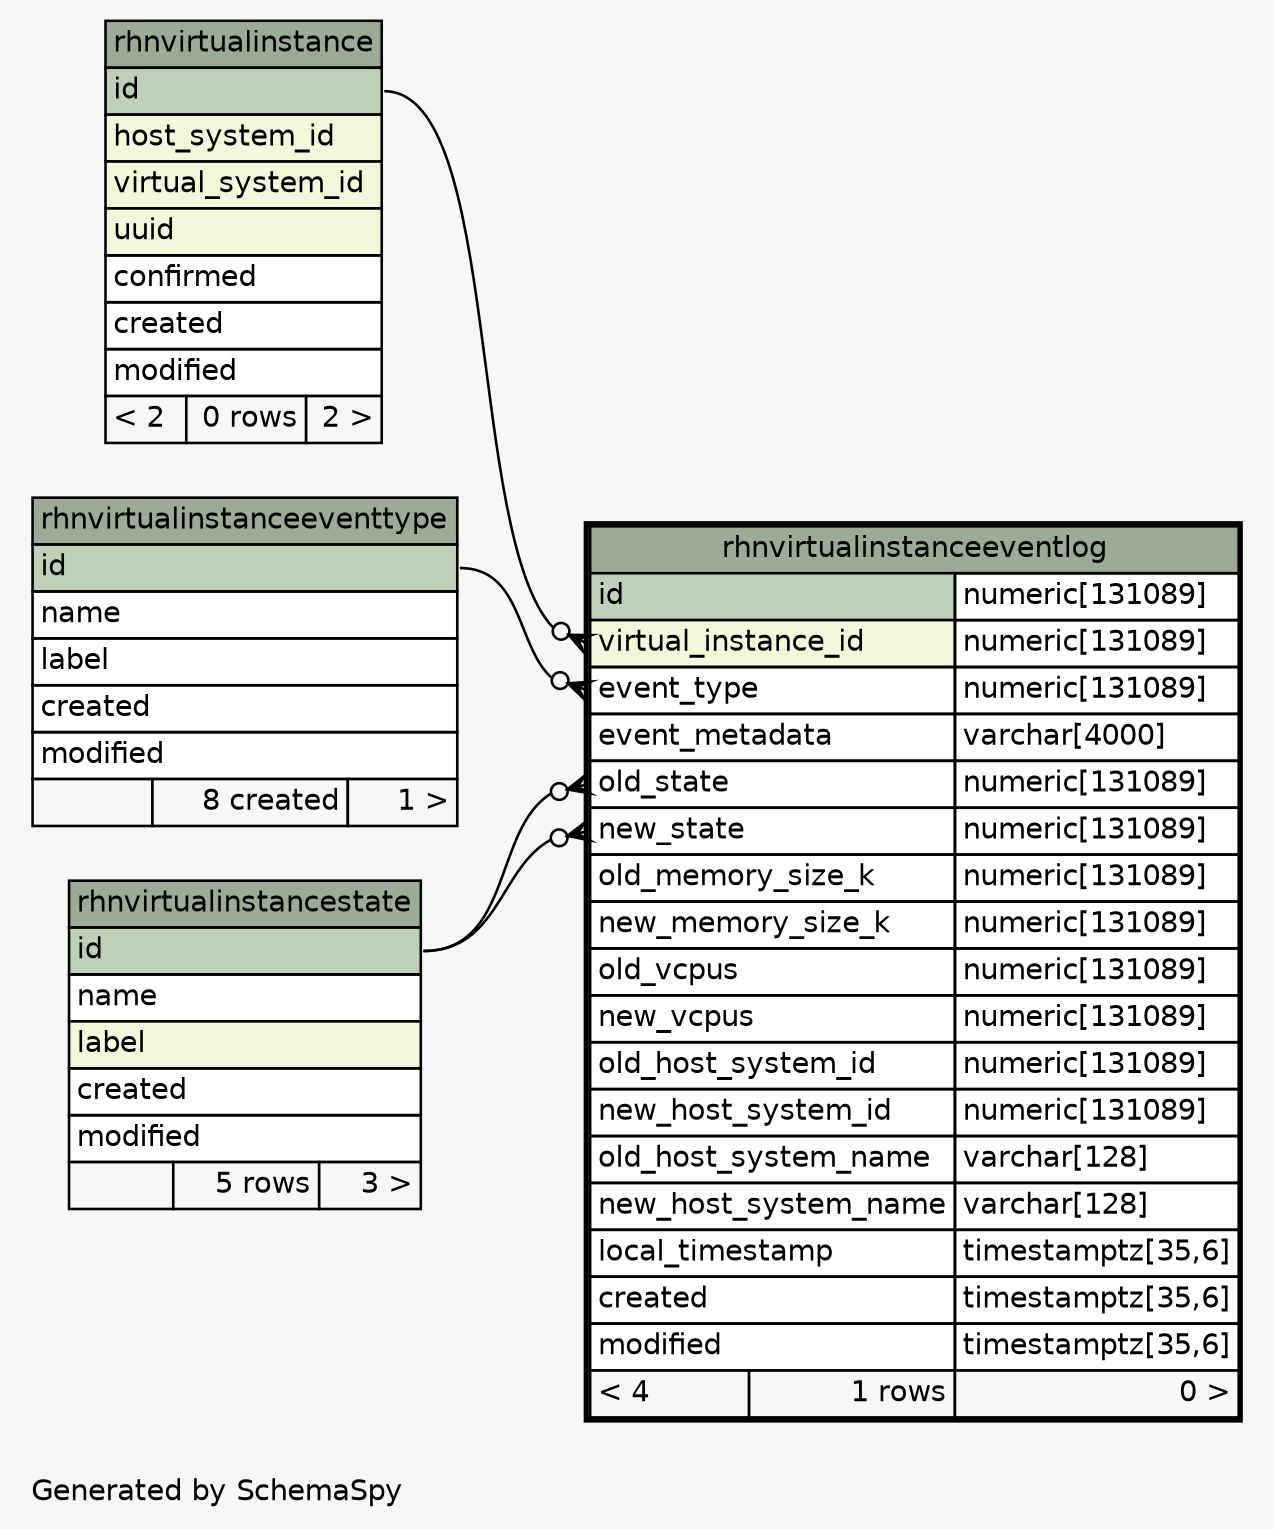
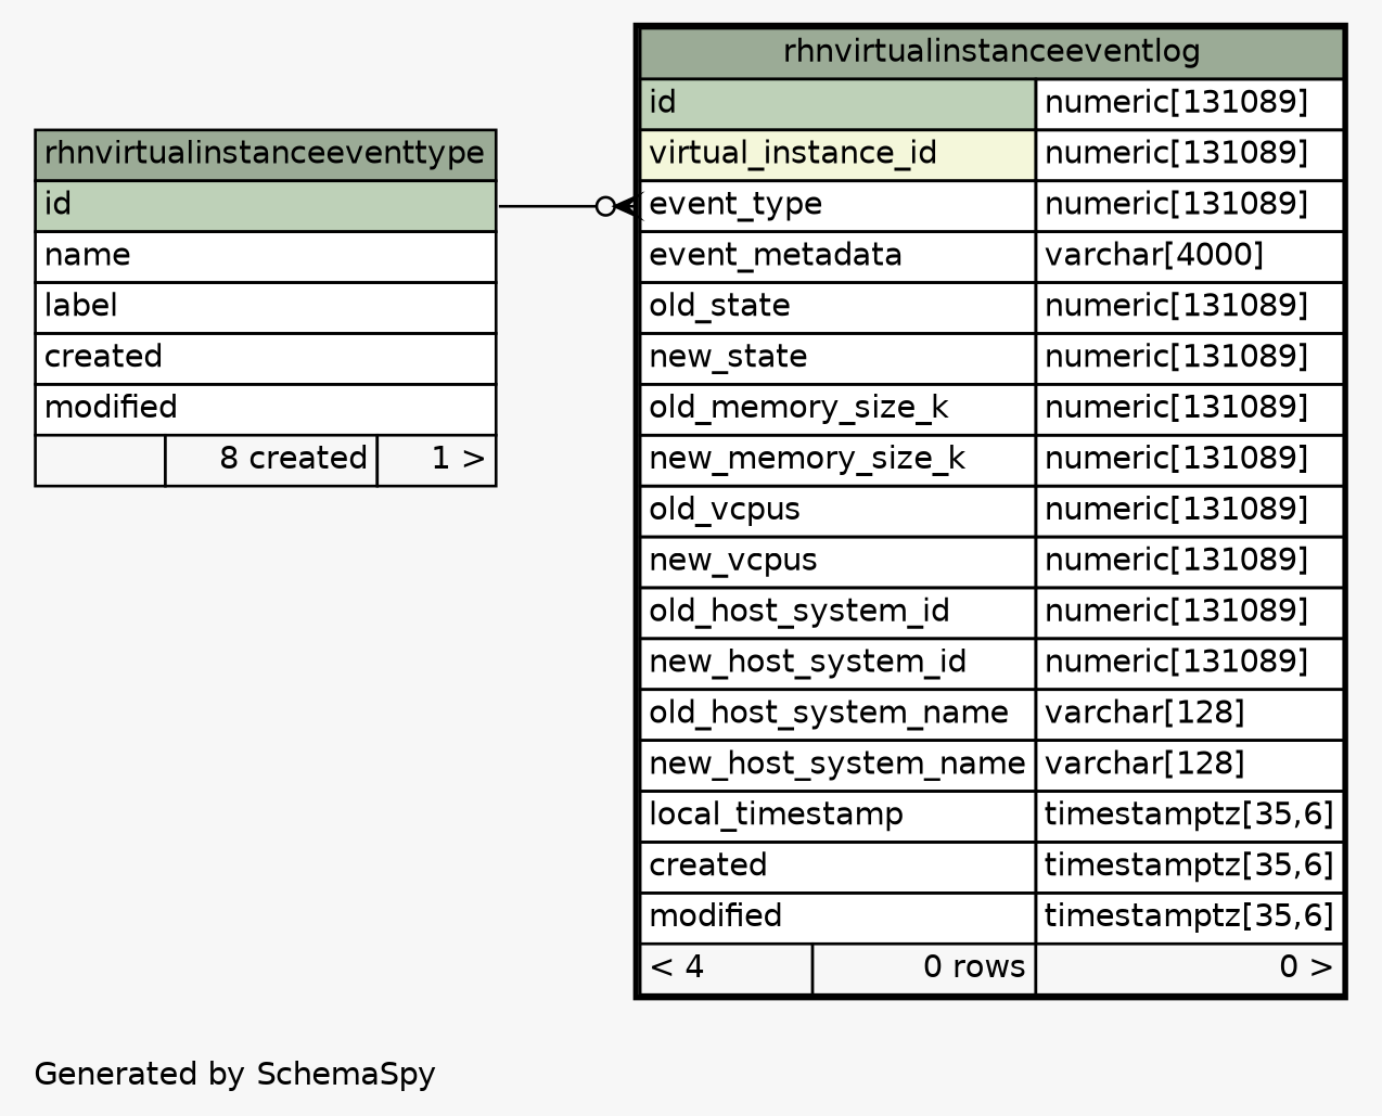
  digraph {
    bgcolor="#f7f7f7"
    fontname=Helvetica
    fontsize=11
    label="\nGenerated by SchemaSpy"
    labeljust=l
    nodesep=0.18
    rankdir=RL
    ranksep=0.46
    node [fontname=Helvetica fontsize=11 shape=plaintext]
    edge [arrowhead=none arrowsize=0.8 arrowtail=crowodot dir=back headport="id:e"]
-   n1 [label=<     <TABLE BORDER="2" CELLBORDER="1" CELLSPACING="0" BGCOLOR="#ffffff">       <TR><TD COLSPAN="3" BGCOLOR="#9bab96" ALIGN="CENTER">rhnvirtualinstanceeventlog</TD></TR>       <TR><TD PORT="id" COLSPAN="2" BGCOLOR="#bed1b8" ALIGN="LEFT">id</TD><TD PORT="id.type" ALIGN="LEFT">numeric[131089]</TD></TR>       <TR><TD PORT="virtual_instance_id" COLSPAN="2" BGCOLOR="#f4f7da" ALIGN="LEFT">virtual_instance_id</TD><TD PORT="virtual_instance_id.type" ALIGN="LEFT">numeric[131089]</TD></TR>       <TR><TD PORT="event_type" COLSPAN="2" ALIGN="LEFT">event_type</TD><TD PORT="event_type.type" ALIGN="LEFT">numeric[131089]</TD></TR>       <TR><TD PORT="event_metadata" COLSPAN="2" ALIGN="LEFT">event_metadata</TD><TD PORT="event_metadata.type" ALIGN="LEFT">varchar[4000]</TD></TR>       <TR><TD PORT="old_state" COLSPAN="2" ALIGN="LEFT">old_state</TD><TD PORT="old_state.type" ALIGN="LEFT">numeric[131089]</TD></TR>       <TR><TD PORT="new_state" COLSPAN="2" ALIGN="LEFT">new_state</TD><TD PORT="new_state.type" ALIGN="LEFT">numeric[131089]</TD></TR>       <TR><TD PORT="old_memory_size_k" COLSPAN="2" ALIGN="LEFT">old_memory_size_k</TD><TD PORT="old_memory_size_k.type" ALIGN="LEFT">numeric[131089]</TD></TR>       <TR><TD PORT="new_memory_size_k" COLSPAN="2" ALIGN="LEFT">new_memory_size_k</TD><TD PORT="new_memory_size_k.type" ALIGN="LEFT">numeric[131089]</TD></TR>       <TR><TD PORT="old_vcpus" COLSPAN="2" ALIGN="LEFT">old_vcpus</TD><TD PORT="old_vcpus.type" ALIGN="LEFT">numeric[131089]</TD></TR>       <TR><TD PORT="new_vcpus" COLSPAN="2" ALIGN="LEFT">new_vcpus</TD><TD PORT="new_vcpus.type" ALIGN="LEFT">numeric[131089]</TD></TR>       <TR><TD PORT="old_host_system_id" COLSPAN="2" ALIGN="LEFT">old_host_system_id</TD><TD PORT="old_host_system_id.type" ALIGN="LEFT">numeric[131089]</TD></TR>       <TR><TD PORT="new_host_system_id" COLSPAN="2" ALIGN="LEFT">new_host_system_id</TD><TD PORT="new_host_system_id.type" ALIGN="LEFT">numeric[131089]</TD></TR>       <TR><TD PORT="old_host_system_name" COLSPAN="2" ALIGN="LEFT">old_host_system_name</TD><TD PORT="old_host_system_name.type" ALIGN="LEFT">varchar[128]</TD></TR>       <TR><TD PORT="new_host_system_name" COLSPAN="2" ALIGN="LEFT">new_host_system_name</TD><TD PORT="new_host_system_name.type" ALIGN="LEFT">varchar[128]</TD></TR>       <TR><TD PORT="local_timestamp" COLSPAN="2" ALIGN="LEFT">local_timestamp</TD><TD PORT="local_timestamp.type" ALIGN="LEFT">timestamptz[35,6]</TD></TR>       <TR><TD PORT="created" COLSPAN="2" ALIGN="LEFT">created</TD><TD PORT="created.type" ALIGN="LEFT">timestamptz[35,6]</TD></TR>       <TR><TD PORT="modified" COLSPAN="2" ALIGN="LEFT">modified</TD><TD PORT="modified.type" ALIGN="LEFT">timestamptz[35,6]</TD></TR>       <TR><TD ALIGN="LEFT" BGCOLOR="#f7f7f7">&lt; 4</TD><TD ALIGN="RIGHT" BGCOLOR="#f7f7f7">1 rows</TD><TD ALIGN="RIGHT" BGCOLOR="#f7f7f7">0 &gt;</TD></TR>     </TABLE>>]
+   n1 [label=<     <TABLE BORDER="2" CELLBORDER="1" CELLSPACING="0" BGCOLOR="#ffffff">       <TR><TD COLSPAN="3" BGCOLOR="#9bab96" ALIGN="CENTER">rhnvirtualinstanceeventlog</TD></TR>       <TR><TD PORT="id" COLSPAN="2" BGCOLOR="#bed1b8" ALIGN="LEFT">id</TD><TD PORT="id.type" ALIGN="LEFT">numeric[131089]</TD></TR>       <TR><TD PORT="virtual_instance_id" COLSPAN="2" BGCOLOR="#f4f7da" ALIGN="LEFT">virtual_instance_id</TD><TD PORT="virtual_instance_id.type" ALIGN="LEFT">numeric[131089]</TD></TR>       <TR><TD PORT="event_type" COLSPAN="2" ALIGN="LEFT">event_type</TD><TD PORT="event_type.type" ALIGN="LEFT">numeric[131089]</TD></TR>       <TR><TD PORT="event_metadata" COLSPAN="2" ALIGN="LEFT">event_metadata</TD><TD PORT="event_metadata.type" ALIGN="LEFT">varchar[4000]</TD></TR>       <TR><TD PORT="old_state" COLSPAN="2" ALIGN="LEFT">old_state</TD><TD PORT="old_state.type" ALIGN="LEFT">numeric[131089]</TD></TR>       <TR><TD PORT="new_state" COLSPAN="2" ALIGN="LEFT">new_state</TD><TD PORT="new_state.type" ALIGN="LEFT">numeric[131089]</TD></TR>       <TR><TD PORT="old_memory_size_k" COLSPAN="2" ALIGN="LEFT">old_memory_size_k</TD><TD PORT="old_memory_size_k.type" ALIGN="LEFT">numeric[131089]</TD></TR>       <TR><TD PORT="new_memory_size_k" COLSPAN="2" ALIGN="LEFT">new_memory_size_k</TD><TD PORT="new_memory_size_k.type" ALIGN="LEFT">numeric[131089]</TD></TR>       <TR><TD PORT="old_vcpus" COLSPAN="2" ALIGN="LEFT">old_vcpus</TD><TD PORT="old_vcpus.type" ALIGN="LEFT">numeric[131089]</TD></TR>       <TR><TD PORT="new_vcpus" COLSPAN="2" ALIGN="LEFT">new_vcpus</TD><TD PORT="new_vcpus.type" ALIGN="LEFT">numeric[131089]</TD></TR>       <TR><TD PORT="old_host_system_id" COLSPAN="2" ALIGN="LEFT">old_host_system_id</TD><TD PORT="old_host_system_id.type" ALIGN="LEFT">numeric[131089]</TD></TR>       <TR><TD PORT="new_host_system_id" COLSPAN="2" ALIGN="LEFT">new_host_system_id</TD><TD PORT="new_host_system_id.type" ALIGN="LEFT">numeric[131089]</TD></TR>       <TR><TD PORT="old_host_system_name" COLSPAN="2" ALIGN="LEFT">old_host_system_name</TD><TD PORT="old_host_system_name.type" ALIGN="LEFT">varchar[128]</TD></TR>       <TR><TD PORT="new_host_system_name" COLSPAN="2" ALIGN="LEFT">new_host_system_name</TD><TD PORT="new_host_system_name.type" ALIGN="LEFT">varchar[128]</TD></TR>       <TR><TD PORT="local_timestamp" COLSPAN="2" ALIGN="LEFT">local_timestamp</TD><TD PORT="local_timestamp.type" ALIGN="LEFT">timestamptz[35,6]</TD></TR>       <TR><TD PORT="created" COLSPAN="2" ALIGN="LEFT">created</TD><TD PORT="created.type" ALIGN="LEFT">timestamptz[35,6]</TD></TR>       <TR><TD PORT="modified" COLSPAN="2" ALIGN="LEFT">modified</TD><TD PORT="modified.type" ALIGN="LEFT">timestamptz[35,6]</TD></TR>       <TR><TD ALIGN="LEFT" BGCOLOR="#f7f7f7">&lt; 4</TD><TD ALIGN="RIGHT" BGCOLOR="#f7f7f7">0 rows</TD><TD ALIGN="RIGHT" BGCOLOR="#f7f7f7">0 &gt;</TD></TR>     </TABLE>>]
    n2 [label=<     <TABLE BORDER="0" CELLBORDER="1" CELLSPACING="0" BGCOLOR="#ffffff">       <TR><TD COLSPAN="3" BGCOLOR="#9bab96" ALIGN="CENTER">rhnvirtualinstanceeventtype</TD></TR>       <TR><TD PORT="id" COLSPAN="3" BGCOLOR="#bed1b8" ALIGN="LEFT">id</TD></TR>       <TR><TD PORT="name" COLSPAN="3" ALIGN="LEFT">name</TD></TR>       <TR><TD PORT="label" COLSPAN="3" ALIGN="LEFT">label</TD></TR>       <TR><TD PORT="created" COLSPAN="3" ALIGN="LEFT">created</TD></TR>       <TR><TD PORT="modified" COLSPAN="3" ALIGN="LEFT">modified</TD></TR>       <TR><TD ALIGN="LEFT" BGCOLOR="#f7f7f7">  </TD><TD ALIGN="RIGHT" BGCOLOR="#f7f7f7">8 created</TD><TD ALIGN="RIGHT" BGCOLOR="#f7f7f7">1 &gt;</TD></TR>     </TABLE>>]
-   n3 [label=<     <TABLE BORDER="0" CELLBORDER="1" CELLSPACING="0" BGCOLOR="#ffffff">       <TR><TD COLSPAN="3" BGCOLOR="#9bab96" ALIGN="CENTER">rhnvirtualinstancestate</TD></TR>       <TR><TD PORT="id" COLSPAN="3" BGCOLOR="#bed1b8" ALIGN="LEFT">id</TD></TR>       <TR><TD PORT="name" COLSPAN="3" ALIGN="LEFT">name</TD></TR>       <TR><TD PORT="label" COLSPAN="3" BGCOLOR="#f4f7da" ALIGN="LEFT">label</TD></TR>       <TR><TD PORT="created" COLSPAN="3" ALIGN="LEFT">created</TD></TR>       <TR><TD PORT="modified" COLSPAN="3" ALIGN="LEFT">modified</TD></TR>       <TR><TD ALIGN="LEFT" BGCOLOR="#f7f7f7">  </TD><TD ALIGN="RIGHT" BGCOLOR="#f7f7f7">5 rows</TD><TD ALIGN="RIGHT" BGCOLOR="#f7f7f7">3 &gt;</TD></TR>     </TABLE>>]
-   n4 [label=<     <TABLE BORDER="0" CELLBORDER="1" CELLSPACING="0" BGCOLOR="#ffffff">       <TR><TD COLSPAN="3" BGCOLOR="#9bab96" ALIGN="CENTER">rhnvirtualinstance</TD></TR>       <TR><TD PORT="id" COLSPAN="3" BGCOLOR="#bed1b8" ALIGN="LEFT">id</TD></TR>       <TR><TD PORT="host_system_id" COLSPAN="3" BGCOLOR="#f4f7da" ALIGN="LEFT">host_system_id</TD></TR>       <TR><TD PORT="virtual_system_id" COLSPAN="3" BGCOLOR="#f4f7da" ALIGN="LEFT">virtual_system_id</TD></TR>       <TR><TD PORT="uuid" COLSPAN="3" BGCOLOR="#f4f7da" ALIGN="LEFT">uuid</TD></TR>       <TR><TD PORT="confirmed" COLSPAN="3" ALIGN="LEFT">confirmed</TD></TR>       <TR><TD PORT="created" COLSPAN="3" ALIGN="LEFT">created</TD></TR>       <TR><TD PORT="modified" COLSPAN="3" ALIGN="LEFT">modified</TD></TR>       <TR><TD ALIGN="LEFT" BGCOLOR="#f7f7f7">&lt; 2</TD><TD ALIGN="RIGHT" BGCOLOR="#f7f7f7">0 rows</TD><TD ALIGN="RIGHT" BGCOLOR="#f7f7f7">2 &gt;</TD></TR>     </TABLE>>]
    n1 -> n2 [tailport="event_type:w"]
-   n1 -> n3 [tailport="new_state:w"]
-   n1 -> n3 [tailport="old_state:w"]
-   n1 -> n4 [tailport="virtual_instance_id:w"]
  }
